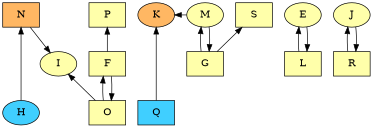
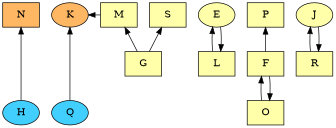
  digraph {
    node [fillcolor="#FFFFAA" style=filled shape=box]
    edge [dir=back fontsize=12 labeldistance=1.5 style=solid]
    H [fillcolor="#40cfff" shape=""]
-   Q [fillcolor="#40cfff"]
+   Q [fillcolor="#40cfff" shape=ellipse]
    K [fillcolor="#ffb763" shape=""]
    N [fillcolor="#ffb763"]
-   M [shape=ellipse]
+   M
    G
    E [shape=""]
    L
    P
    F
    O
    S
-   I [shape=""]
    J [shape=""]
    R
    subgraph sub_1 {
      rank=max
      H
      Q
    }
    subgraph sub_2 {
      rank=min
      K
      N
    }
    K -> Q
    K -> M [constraint=false]
    N -> H
    M -> G
-   G -> M
    E -> L
    L -> E
    P -> F
    F -> O
    O -> F
    S -> G
-   I -> N [constraint=false]
-   I -> O
    J -> R
    R -> J
  }
